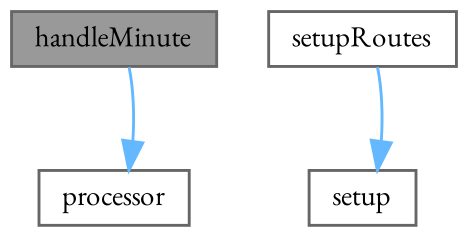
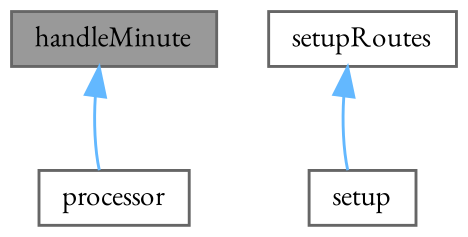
  digraph {
    fontname="EB Garamond"
    rankdir=TB
    node [color=grey40 fillcolor=white fontname="EB Garamond" fontsize=10 shape=box style=filled]
    edge [color=steelblue1 dir=back fontname="EB Garamond" fontsize=10 labelfontname=Helvetica labelfontsize=10 style=solid]
    n1 [color=gray40 fillcolor=grey60 fontcolor=black height=0.2 label=handleMinute width=0.4]
    n2 [height=0.2 label=processor width=0.4]
    n3 [height=0.2 label=setupRoutes width=0.4]
    n4 [height=0.2 label=setup width=0.4]
-   n2 -> n1
-   n4 -> n3
+   n1 -> n2
+   n3 -> n4
  }
